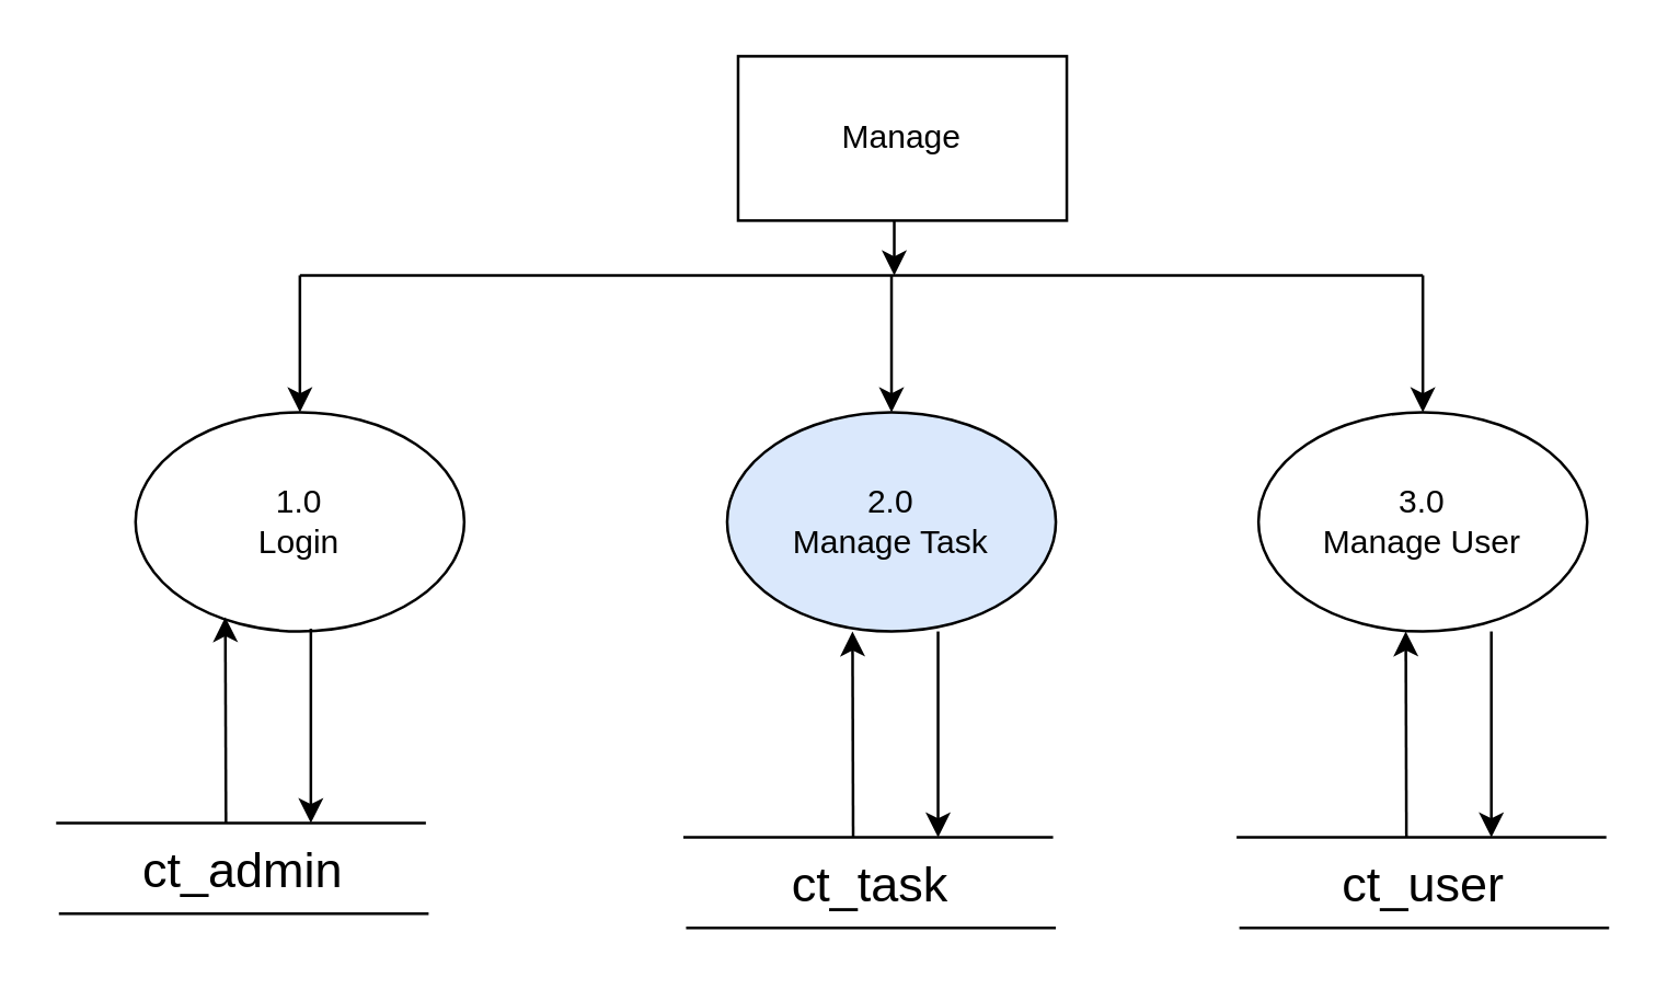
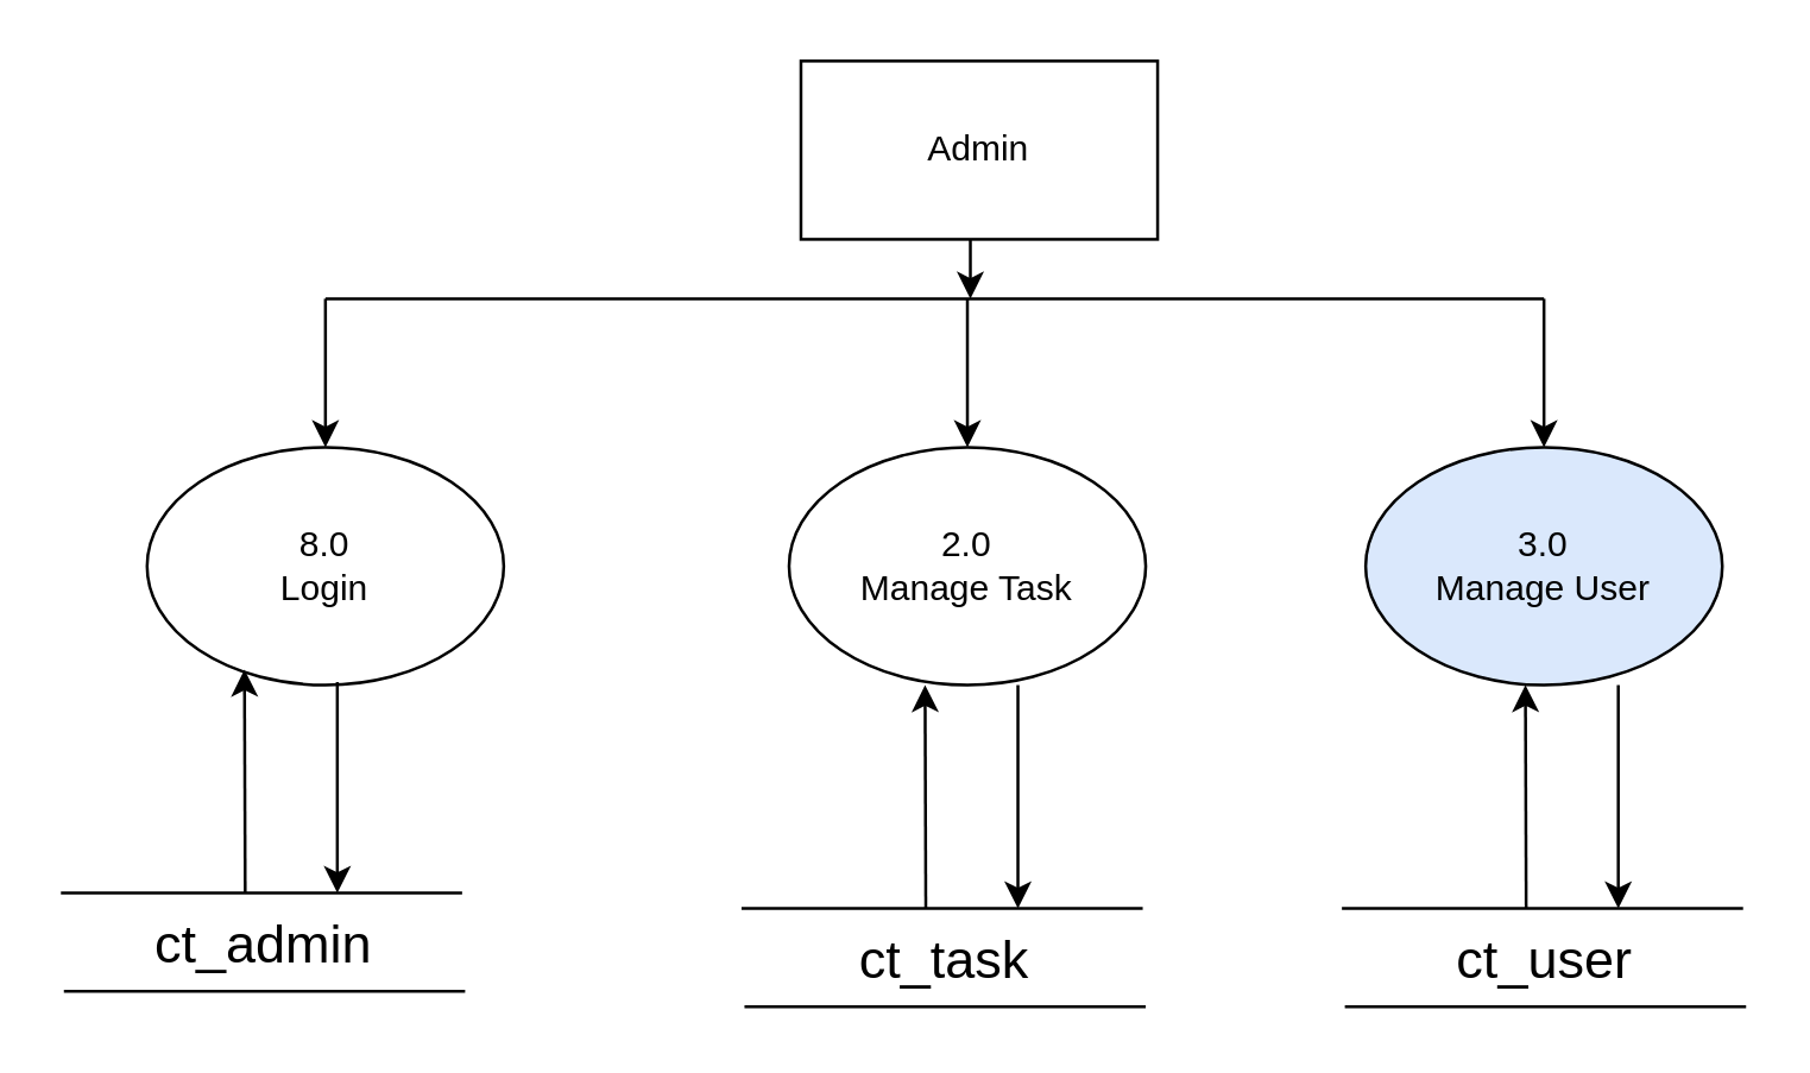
  <mxCell id="0" />
  <mxCell id="1" parent="0" />
- <mxCell id="2" value="Manage" style="rounded=0;whiteSpace=wrap;html=1;" parent="1" vertex="1"><mxGeometry x="269" y="20" width="120" height="60" as="geometry" /></mxCell>
+ <mxCell id="2" value="Admin" style="rounded=0;whiteSpace=wrap;html=1;" parent="1" vertex="1"><mxGeometry x="269" y="20" width="120" height="60" as="geometry" /></mxCell>
  <mxCell id="3" value="" style="endArrow=none;html=1;" parent="1" edge="1"><mxGeometry width="50" height="50" relative="1" as="geometry"><mxPoint x="109" y="100" as="sourcePoint" /><mxPoint x="519" y="100" as="targetPoint" /></mxGeometry></mxCell>
  <mxCell id="4" value="" style="endArrow=classic;html=1;" parent="1" edge="1"><mxGeometry width="50" height="50" relative="1" as="geometry"><mxPoint x="109" y="100" as="sourcePoint" /><mxPoint x="109" y="150" as="targetPoint" /></mxGeometry></mxCell>
- <mxCell id="5" value="&lt;div&gt;1.0&lt;/div&gt;&lt;div&gt;Login&lt;br&gt;&lt;/div&gt;" style="ellipse;whiteSpace=wrap;html=1;" parent="1" vertex="1"><mxGeometry x="49" y="150" width="120" height="80" as="geometry" /></mxCell>
+ <mxCell id="5" value="&lt;div&gt;8.0&lt;/div&gt;&lt;div&gt;Login&lt;br&gt;&lt;/div&gt;" style="ellipse;whiteSpace=wrap;html=1;" parent="1" vertex="1"><mxGeometry x="49" y="150" width="120" height="80" as="geometry" /></mxCell>
  <mxCell id="6" value="" style="endArrow=classic;html=1;" parent="1" edge="1"><mxGeometry width="50" height="50" relative="1" as="geometry"><mxPoint x="325" y="100" as="sourcePoint" /><mxPoint x="325" y="150" as="targetPoint" /></mxGeometry></mxCell>
- <mxCell id="7" value="&lt;div&gt;2.0&lt;/div&gt;&lt;div&gt;Manage Task&lt;br&gt;&lt;/div&gt;" style="ellipse;whiteSpace=wrap;html=1;fillColor=#dae8fc;" parent="1" vertex="1"><mxGeometry x="265" y="150" width="120" height="80" as="geometry" /></mxCell>
+ <mxCell id="7" value="&lt;div&gt;2.0&lt;/div&gt;&lt;div&gt;Manage Task&lt;br&gt;&lt;/div&gt;" style="ellipse;whiteSpace=wrap;html=1;" parent="1" vertex="1"><mxGeometry x="265" y="150" width="120" height="80" as="geometry" /></mxCell>
  <mxCell id="8" value="" style="endArrow=classic;html=1;" parent="1" edge="1"><mxGeometry width="50" height="50" relative="1" as="geometry"><mxPoint x="519" y="100" as="sourcePoint" /><mxPoint x="519" y="150" as="targetPoint" /></mxGeometry></mxCell>
- <mxCell id="9" value="&lt;div&gt;3.0&lt;/div&gt;&lt;div&gt;Manage User&lt;br&gt;&lt;/div&gt;" style="ellipse;whiteSpace=wrap;html=1;" parent="1" vertex="1"><mxGeometry x="459" y="150" width="120" height="80" as="geometry" /></mxCell>
+ <mxCell id="9" value="&lt;div&gt;3.0&lt;/div&gt;&lt;div&gt;Manage User&lt;br&gt;&lt;/div&gt;" style="ellipse;whiteSpace=wrap;html=1;fillColor=#dae8fc;" parent="1" vertex="1"><mxGeometry x="459" y="150" width="120" height="80" as="geometry" /></mxCell>
  <mxCell id="10" value="" style="endArrow=classic;html=1;" parent="1" edge="1"><mxGeometry width="50" height="50" relative="1" as="geometry"><mxPoint x="326" y="80" as="sourcePoint" /><mxPoint x="326" y="100" as="targetPoint" /></mxGeometry></mxCell>
  <mxCell id="11" value="" style="endArrow=classic;html=1;entryX=0.223;entryY=0.935;entryDx=0;entryDy=0;entryPerimeter=0;" edge="1" parent="1"><mxGeometry width="50" height="50" relative="1" as="geometry"><mxPoint x="82" y="300" as="sourcePoint" /><mxPoint x="81.76" y="224.8" as="targetPoint" /></mxGeometry></mxCell>
  <mxCell id="12" value="" style="endArrow=none;html=1;" edge="1" parent="1"><mxGeometry width="50" height="50" relative="1" as="geometry"><mxPoint x="20" y="300" as="sourcePoint" /><mxPoint x="155" y="300" as="targetPoint" /></mxGeometry></mxCell>
  <mxCell id="13" value="" style="endArrow=none;html=1;" edge="1" parent="1"><mxGeometry width="50" height="50" relative="1" as="geometry"><mxPoint x="21" y="333" as="sourcePoint" /><mxPoint x="156" y="333" as="targetPoint" /></mxGeometry></mxCell>
  <mxCell id="14" value="&lt;font style=&quot;font-size: 18px&quot;&gt;ct_admin&lt;/font&gt;" style="text;html=1;align=center;verticalAlign=middle;resizable=0;points=[];autosize=1;" vertex="1" parent="1"><mxGeometry x="43" y="308" width="90" height="20" as="geometry" /></mxCell>
  <mxCell id="15" value="" style="endArrow=classic;html=1;" edge="1" parent="1"><mxGeometry width="50" height="50" relative="1" as="geometry"><mxPoint x="113" y="229" as="sourcePoint" /><mxPoint x="113" y="300" as="targetPoint" /></mxGeometry></mxCell>
  <mxCell id="16" value="" style="endArrow=classic;html=1;entryX=0.223;entryY=0.935;entryDx=0;entryDy=0;entryPerimeter=0;" edge="1" parent="1"><mxGeometry width="50" height="50" relative="1" as="geometry"><mxPoint x="311" y="305.2" as="sourcePoint" /><mxPoint x="310.76" y="230" as="targetPoint" /></mxGeometry></mxCell>
  <mxCell id="17" value="" style="endArrow=none;html=1;" edge="1" parent="1"><mxGeometry width="50" height="50" relative="1" as="geometry"><mxPoint x="249" y="305.2" as="sourcePoint" /><mxPoint x="384" y="305.2" as="targetPoint" /></mxGeometry></mxCell>
  <mxCell id="18" value="" style="endArrow=none;html=1;" edge="1" parent="1"><mxGeometry width="50" height="50" relative="1" as="geometry"><mxPoint x="250" y="338.2" as="sourcePoint" /><mxPoint x="385" y="338.2" as="targetPoint" /></mxGeometry></mxCell>
  <mxCell id="19" value="&lt;font style=&quot;font-size: 18px&quot;&gt;ct_task&lt;/font&gt;" style="text;html=1;align=center;verticalAlign=middle;resizable=0;points=[];autosize=1;" vertex="1" parent="1"><mxGeometry x="282" y="313.2" width="70" height="20" as="geometry" /></mxCell>
  <mxCell id="20" value="" style="endArrow=classic;html=1;" edge="1" parent="1"><mxGeometry width="50" height="50" relative="1" as="geometry"><mxPoint x="342" y="230" as="sourcePoint" /><mxPoint x="342" y="305.2" as="targetPoint" /></mxGeometry></mxCell>
  <mxCell id="21" value="" style="endArrow=classic;html=1;entryX=0.223;entryY=0.935;entryDx=0;entryDy=0;entryPerimeter=0;" edge="1" parent="1"><mxGeometry width="50" height="50" relative="1" as="geometry"><mxPoint x="513" y="305.2" as="sourcePoint" /><mxPoint x="512.76" y="230" as="targetPoint" /></mxGeometry></mxCell>
  <mxCell id="22" value="" style="endArrow=none;html=1;" edge="1" parent="1"><mxGeometry width="50" height="50" relative="1" as="geometry"><mxPoint x="451" y="305.2" as="sourcePoint" /><mxPoint x="586" y="305.2" as="targetPoint" /></mxGeometry></mxCell>
  <mxCell id="23" value="" style="endArrow=none;html=1;" edge="1" parent="1"><mxGeometry width="50" height="50" relative="1" as="geometry"><mxPoint x="452" y="338.2" as="sourcePoint" /><mxPoint x="587" y="338.2" as="targetPoint" /></mxGeometry></mxCell>
  <mxCell id="24" value="&lt;font style=&quot;font-size: 18px&quot;&gt;ct_user&lt;/font&gt;" style="text;html=1;align=center;verticalAlign=middle;resizable=0;points=[];autosize=1;" vertex="1" parent="1"><mxGeometry x="484" y="313.2" width="70" height="20" as="geometry" /></mxCell>
  <mxCell id="25" value="" style="endArrow=classic;html=1;" edge="1" parent="1"><mxGeometry width="50" height="50" relative="1" as="geometry"><mxPoint x="544" y="230" as="sourcePoint" /><mxPoint x="544" y="305.2" as="targetPoint" /></mxGeometry></mxCell>
